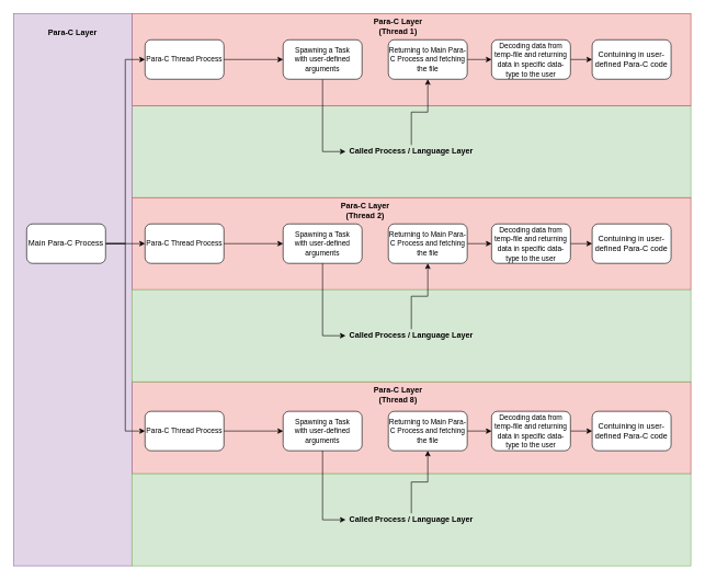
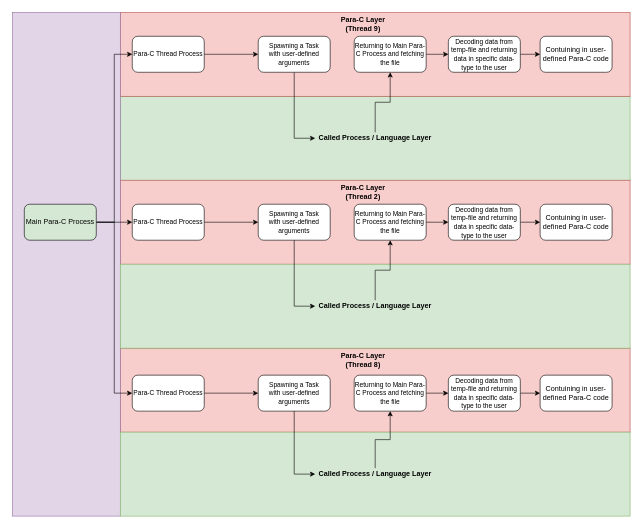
  <mxCell id="0" />
  <mxCell id="1" parent="0" />
  <mxCell id="2" value="" style="rounded=0;whiteSpace=wrap;html=1;fillColor=#d5e8d4;strokeColor=#82b366;" vertex="1" parent="1"><mxGeometry x="200" y="160" width="850" height="140" as="geometry" /></mxCell>
  <mxCell id="3" value="" style="rounded=0;whiteSpace=wrap;html=1;fillColor=#f8cecc;strokeColor=#b85450;" vertex="1" parent="1"><mxGeometry x="200" y="20" width="850" height="140" as="geometry" /></mxCell>
  <mxCell id="4" value="&lt;span style=&quot;font-size: 11px&quot;&gt;Para-C Thread Process&lt;/span&gt;" style="rounded=1;whiteSpace=wrap;html=1;" vertex="1" parent="1"><mxGeometry x="220" y="60" width="120" height="60" as="geometry" /></mxCell>
  <mxCell id="5" style="edgeStyle=orthogonalEdgeStyle;rounded=0;orthogonalLoop=1;jettySize=auto;html=1;exitX=0.5;exitY=1;exitDx=0;exitDy=0;entryX=0;entryY=0.5;entryDx=0;entryDy=0;" edge="1" parent="1" source="6" target="11"><mxGeometry relative="1" as="geometry" /></mxCell>
  <mxCell id="6" value="&lt;font style=&quot;font-size: 11px&quot;&gt;Spawning a Task&lt;br&gt;with user-defined arguments&lt;/font&gt;" style="rounded=1;whiteSpace=wrap;html=1;" vertex="1" parent="1"><mxGeometry x="430" y="60" width="120" height="60" as="geometry" /></mxCell>
  <mxCell id="7" value="" style="endArrow=classic;html=1;exitX=1;exitY=0.5;exitDx=0;exitDy=0;entryX=0;entryY=0.5;entryDx=0;entryDy=0;" edge="1" parent="1" source="4" target="6"><mxGeometry width="50" height="50" relative="1" as="geometry"><mxPoint x="400" y="90" as="sourcePoint" /><mxPoint x="450" y="40" as="targetPoint" /></mxGeometry></mxCell>
  <mxCell id="8" style="edgeStyle=orthogonalEdgeStyle;rounded=0;orthogonalLoop=1;jettySize=auto;html=1;exitX=1;exitY=0.5;exitDx=0;exitDy=0;entryX=0;entryY=0.5;entryDx=0;entryDy=0;" edge="1" parent="1" source="9" target="14"><mxGeometry relative="1" as="geometry" /></mxCell>
  <mxCell id="9" value="&lt;font style=&quot;font-size: 11px&quot;&gt;Returning to Main Para-C Process and fetching the file&lt;/font&gt;" style="rounded=1;whiteSpace=wrap;html=1;" vertex="1" parent="1"><mxGeometry x="590" y="60" width="120" height="60" as="geometry" /></mxCell>
  <mxCell id="10" style="edgeStyle=orthogonalEdgeStyle;rounded=0;orthogonalLoop=1;jettySize=auto;html=1;exitX=0.5;exitY=0;exitDx=0;exitDy=0;entryX=0.5;entryY=1;entryDx=0;entryDy=0;" edge="1" parent="1" source="11" target="9"><mxGeometry relative="1" as="geometry" /></mxCell>
  <mxCell id="11" value="&lt;b&gt;Called Process / Language Layer&lt;/b&gt;" style="text;html=1;strokeColor=none;fillColor=none;align=center;verticalAlign=middle;whiteSpace=wrap;rounded=0;" vertex="1" parent="1"><mxGeometry x="525" y="220" width="200" height="20" as="geometry" /></mxCell>
- <mxCell id="12" value="&lt;b&gt;Para-C Layer (Thread 1)&lt;br&gt;&lt;/b&gt;" style="text;html=1;strokeColor=none;fillColor=none;align=center;verticalAlign=middle;whiteSpace=wrap;rounded=0;" vertex="1" parent="1"><mxGeometry x="560" y="30" width="90" height="20" as="geometry" /></mxCell>
+ <mxCell id="12" value="&lt;b&gt;Para-C Layer (Thread 9)&lt;br&gt;&lt;/b&gt;" style="text;html=1;strokeColor=none;fillColor=none;align=center;verticalAlign=middle;whiteSpace=wrap;rounded=0;" vertex="1" parent="1"><mxGeometry x="560" y="30" width="90" height="20" as="geometry" /></mxCell>
  <mxCell id="13" style="edgeStyle=orthogonalEdgeStyle;rounded=0;orthogonalLoop=1;jettySize=auto;html=1;exitX=1;exitY=0.5;exitDx=0;exitDy=0;entryX=0;entryY=0.5;entryDx=0;entryDy=0;" edge="1" parent="1" source="14" target="15"><mxGeometry relative="1" as="geometry" /></mxCell>
  <mxCell id="14" value="&lt;font style=&quot;font-size: 11px&quot;&gt;Decoding data from temp-file and returning data in specific data-type to the user&lt;/font&gt;" style="rounded=1;whiteSpace=wrap;html=1;" vertex="1" parent="1"><mxGeometry x="747" y="60" width="120" height="60" as="geometry" /></mxCell>
  <mxCell id="15" value="Contuining in user-defined Para-C code" style="rounded=1;whiteSpace=wrap;html=1;" vertex="1" parent="1"><mxGeometry x="900" y="60" width="120" height="60" as="geometry" /></mxCell>
  <mxCell id="16" value="" style="rounded=0;whiteSpace=wrap;html=1;fillColor=#f8cecc;strokeColor=#b85450;" vertex="1" parent="1"><mxGeometry x="200" y="300" width="850" height="140" as="geometry" /></mxCell>
  <mxCell id="17" value="" style="rounded=0;whiteSpace=wrap;html=1;fillColor=#f8cecc;strokeColor=#b85450;" vertex="1" parent="1"><mxGeometry x="200" y="580" width="850" height="140" as="geometry" /></mxCell>
- <mxCell id="18" value="&lt;b&gt;Para-C Layer (Thread 2)&lt;br&gt;&lt;/b&gt;" style="text;html=1;strokeColor=none;fillColor=none;align=center;verticalAlign=middle;whiteSpace=wrap;rounded=0;" vertex="1" parent="1"><mxGeometry x="510" y="310" width="90" height="20" as="geometry" /></mxCell>
+ <mxCell id="18" value="&lt;b&gt;Para-C Layer (Thread 2)&lt;br&gt;&lt;/b&gt;" style="text;html=1;strokeColor=none;fillColor=none;align=center;verticalAlign=middle;whiteSpace=wrap;rounded=0;" vertex="1" parent="1"><mxGeometry x="560" y="310" width="90" height="20" as="geometry" /></mxCell>
  <mxCell id="19" value="&lt;b&gt;Para-C Layer (Thread 8)&lt;br&gt;&lt;/b&gt;" style="text;html=1;strokeColor=none;fillColor=none;align=center;verticalAlign=middle;whiteSpace=wrap;rounded=0;" vertex="1" parent="1"><mxGeometry x="560" y="590" width="90" height="20" as="geometry" /></mxCell>
  <mxCell id="20" value="&lt;span style=&quot;font-size: 11px&quot;&gt;Para-C Thread Process&lt;/span&gt;" style="rounded=1;whiteSpace=wrap;html=1;" vertex="1" parent="1"><mxGeometry x="220" y="340" width="120" height="60" as="geometry" /></mxCell>
  <mxCell id="21" value="&lt;font style=&quot;font-size: 11px&quot;&gt;Spawning a Task&lt;br&gt;with user-defined arguments&lt;/font&gt;" style="rounded=1;whiteSpace=wrap;html=1;" vertex="1" parent="1"><mxGeometry x="430" y="340" width="120" height="60" as="geometry" /></mxCell>
  <mxCell id="22" value="" style="endArrow=classic;html=1;exitX=1;exitY=0.5;exitDx=0;exitDy=0;entryX=0;entryY=0.5;entryDx=0;entryDy=0;" edge="1" parent="1" source="20" target="21"><mxGeometry width="50" height="50" relative="1" as="geometry"><mxPoint x="412" y="370" as="sourcePoint" /><mxPoint x="462" y="320" as="targetPoint" /></mxGeometry></mxCell>
  <mxCell id="23" style="edgeStyle=orthogonalEdgeStyle;rounded=0;orthogonalLoop=1;jettySize=auto;html=1;exitX=1;exitY=0.5;exitDx=0;exitDy=0;entryX=0;entryY=0.5;entryDx=0;entryDy=0;" edge="1" parent="1" source="24" target="26"><mxGeometry relative="1" as="geometry" /></mxCell>
  <mxCell id="24" value="&lt;font style=&quot;font-size: 11px&quot;&gt;Returning to Main Para-C Process and fetching the file&lt;/font&gt;" style="rounded=1;whiteSpace=wrap;html=1;" vertex="1" parent="1"><mxGeometry x="590" y="340" width="120" height="60" as="geometry" /></mxCell>
  <mxCell id="25" style="edgeStyle=orthogonalEdgeStyle;rounded=0;orthogonalLoop=1;jettySize=auto;html=1;exitX=1;exitY=0.5;exitDx=0;exitDy=0;entryX=0;entryY=0.5;entryDx=0;entryDy=0;" edge="1" parent="1" source="26" target="27"><mxGeometry relative="1" as="geometry" /></mxCell>
  <mxCell id="26" value="&lt;font style=&quot;font-size: 11px&quot;&gt;Decoding data from temp-file and returning data in specific data-type to the user&lt;/font&gt;" style="rounded=1;whiteSpace=wrap;html=1;" vertex="1" parent="1"><mxGeometry x="747" y="340" width="120" height="60" as="geometry" /></mxCell>
  <mxCell id="27" value="Contuining in user-defined Para-C code" style="rounded=1;whiteSpace=wrap;html=1;" vertex="1" parent="1"><mxGeometry x="900" y="340" width="120" height="60" as="geometry" /></mxCell>
  <mxCell id="28" value="&lt;span style=&quot;font-size: 11px&quot;&gt;Para-C Thread Process&lt;/span&gt;" style="rounded=1;whiteSpace=wrap;html=1;" vertex="1" parent="1"><mxGeometry x="220" y="625" width="120" height="60" as="geometry" /></mxCell>
  <mxCell id="29" value="&lt;font style=&quot;font-size: 11px&quot;&gt;Spawning a Task&lt;br&gt;with user-defined arguments&lt;/font&gt;" style="rounded=1;whiteSpace=wrap;html=1;" vertex="1" parent="1"><mxGeometry x="430" y="625" width="120" height="60" as="geometry" /></mxCell>
  <mxCell id="30" value="" style="endArrow=classic;html=1;exitX=1;exitY=0.5;exitDx=0;exitDy=0;entryX=0;entryY=0.5;entryDx=0;entryDy=0;" edge="1" parent="1" source="28" target="29"><mxGeometry width="50" height="50" relative="1" as="geometry"><mxPoint x="417" y="655" as="sourcePoint" /><mxPoint x="467" y="605" as="targetPoint" /></mxGeometry></mxCell>
  <mxCell id="31" style="edgeStyle=orthogonalEdgeStyle;rounded=0;orthogonalLoop=1;jettySize=auto;html=1;exitX=1;exitY=0.5;exitDx=0;exitDy=0;entryX=0;entryY=0.5;entryDx=0;entryDy=0;" edge="1" parent="1" source="32" target="34"><mxGeometry relative="1" as="geometry" /></mxCell>
  <mxCell id="32" value="&lt;font style=&quot;font-size: 11px&quot;&gt;Returning to Main Para-C Process and fetching the file&lt;/font&gt;" style="rounded=1;whiteSpace=wrap;html=1;" vertex="1" parent="1"><mxGeometry x="590" y="625" width="120" height="60" as="geometry" /></mxCell>
  <mxCell id="33" style="edgeStyle=orthogonalEdgeStyle;rounded=0;orthogonalLoop=1;jettySize=auto;html=1;exitX=1;exitY=0.5;exitDx=0;exitDy=0;entryX=0;entryY=0.5;entryDx=0;entryDy=0;" edge="1" parent="1" source="34" target="35"><mxGeometry relative="1" as="geometry" /></mxCell>
  <mxCell id="34" value="&lt;font style=&quot;font-size: 11px&quot;&gt;Decoding data from temp-file and returning data in specific data-type to the user&lt;/font&gt;" style="rounded=1;whiteSpace=wrap;html=1;" vertex="1" parent="1"><mxGeometry x="747" y="625" width="120" height="60" as="geometry" /></mxCell>
  <mxCell id="35" value="Contuining in user-defined Para-C code" style="rounded=1;whiteSpace=wrap;html=1;" vertex="1" parent="1"><mxGeometry x="900" y="625" width="120" height="60" as="geometry" /></mxCell>
  <mxCell id="36" value="" style="rounded=0;whiteSpace=wrap;html=1;fillColor=#e1d5e7;strokeColor=#9673a6;" vertex="1" parent="1"><mxGeometry x="20" y="20" width="180" height="840" as="geometry" /></mxCell>
- <mxCell id="37" value="&lt;b&gt;Para-C Layer&lt;br&gt;&lt;/b&gt;" style="text;html=1;strokeColor=none;fillColor=none;align=center;verticalAlign=middle;whiteSpace=wrap;rounded=0;" vertex="1" parent="1"><mxGeometry x="65" y="40" width="90" height="20" as="geometry" /></mxCell>
  <mxCell id="38" style="edgeStyle=orthogonalEdgeStyle;rounded=0;orthogonalLoop=1;jettySize=auto;html=1;exitX=1;exitY=0.5;exitDx=0;exitDy=0;entryX=0;entryY=0.5;entryDx=0;entryDy=0;" edge="1" parent="1" source="41" target="20"><mxGeometry relative="1" as="geometry" /></mxCell>
  <mxCell id="39" style="edgeStyle=orthogonalEdgeStyle;rounded=0;orthogonalLoop=1;jettySize=auto;html=1;exitX=1;exitY=0.5;exitDx=0;exitDy=0;entryX=0;entryY=0.5;entryDx=0;entryDy=0;" edge="1" parent="1" source="41" target="4"><mxGeometry relative="1" as="geometry"><Array as="points"><mxPoint x="190" y="370" /><mxPoint x="190" y="90" /></Array></mxGeometry></mxCell>
  <mxCell id="40" style="edgeStyle=orthogonalEdgeStyle;rounded=0;orthogonalLoop=1;jettySize=auto;html=1;exitX=1;exitY=0.5;exitDx=0;exitDy=0;entryX=0;entryY=0.5;entryDx=0;entryDy=0;" edge="1" parent="1" source="41" target="28"><mxGeometry relative="1" as="geometry"><Array as="points"><mxPoint x="190" y="370" /><mxPoint x="190" y="655" /></Array></mxGeometry></mxCell>
- <mxCell id="41" value="Main Para-C Process" style="rounded=1;whiteSpace=wrap;html=1;" vertex="1" parent="1"><mxGeometry y="340" width="120" height="60" as="geometry" x="40" /></mxCell>
+ <mxCell id="41" value="Main Para-C Process" style="rounded=1;whiteSpace=wrap;html=1;fillColor=#d5e8d4;" vertex="1" parent="1"><mxGeometry y="340" width="120" height="60" as="geometry" x="40" /></mxCell>
  <mxCell id="42" style="edgeStyle=orthogonalEdgeStyle;rounded=0;orthogonalLoop=1;jettySize=auto;html=1;exitX=0.5;exitY=1;exitDx=0;exitDy=0;" edge="1" parent="1" source="32" target="32"><mxGeometry relative="1" as="geometry" /></mxCell>
  <mxCell id="43" value="" style="rounded=0;whiteSpace=wrap;html=1;fillColor=#d5e8d4;strokeColor=#82b366;" vertex="1" parent="1"><mxGeometry x="200" y="720" width="850" height="140" as="geometry" /></mxCell>
  <mxCell id="44" style="edgeStyle=orthogonalEdgeStyle;rounded=0;orthogonalLoop=1;jettySize=auto;html=1;exitX=0.5;exitY=0;exitDx=0;exitDy=0;" edge="1" parent="1" source="45" target="32"><mxGeometry relative="1" as="geometry" /></mxCell>
  <mxCell id="45" value="&lt;b&gt;Called Process / Language Layer&lt;/b&gt;" style="text;html=1;strokeColor=none;fillColor=none;align=center;verticalAlign=middle;whiteSpace=wrap;rounded=0;" vertex="1" parent="1"><mxGeometry x="525" y="780" width="200" height="20" as="geometry" /></mxCell>
  <mxCell id="46" value="" style="rounded=0;whiteSpace=wrap;html=1;fillColor=#d5e8d4;strokeColor=#82b366;" vertex="1" parent="1"><mxGeometry x="200" y="440" width="850" height="140" as="geometry" /></mxCell>
  <mxCell id="47" style="edgeStyle=orthogonalEdgeStyle;rounded=0;orthogonalLoop=1;jettySize=auto;html=1;exitX=0.5;exitY=0;exitDx=0;exitDy=0;entryX=0.5;entryY=1;entryDx=0;entryDy=0;" edge="1" parent="1" source="48" target="24"><mxGeometry relative="1" as="geometry" /></mxCell>
  <mxCell id="48" value="&lt;b&gt;Called Process / Language Layer&lt;/b&gt;" style="text;html=1;strokeColor=none;fillColor=none;align=center;verticalAlign=middle;whiteSpace=wrap;rounded=0;" vertex="1" parent="1"><mxGeometry x="525" y="500" width="200" height="20" as="geometry" /></mxCell>
  <mxCell id="49" style="edgeStyle=orthogonalEdgeStyle;rounded=0;orthogonalLoop=1;jettySize=auto;html=1;exitX=0.5;exitY=1;exitDx=0;exitDy=0;entryX=0;entryY=0.5;entryDx=0;entryDy=0;" edge="1" parent="1" target="48"><mxGeometry relative="1" as="geometry"><mxPoint x="490" y="400" as="sourcePoint" /><mxPoint x="525" y="505" as="targetPoint" /><Array as="points"><mxPoint x="490" y="510" /></Array></mxGeometry></mxCell>
  <mxCell id="50" style="edgeStyle=orthogonalEdgeStyle;rounded=0;orthogonalLoop=1;jettySize=auto;html=1;exitX=0.5;exitY=1;exitDx=0;exitDy=0;entryX=0;entryY=0.5;entryDx=0;entryDy=0;" edge="1" parent="1" target="45"><mxGeometry relative="1" as="geometry"><mxPoint x="490" y="685" as="sourcePoint" /><mxPoint x="525" y="785" as="targetPoint" /><Array as="points"><mxPoint x="490" y="790" /></Array></mxGeometry></mxCell>
